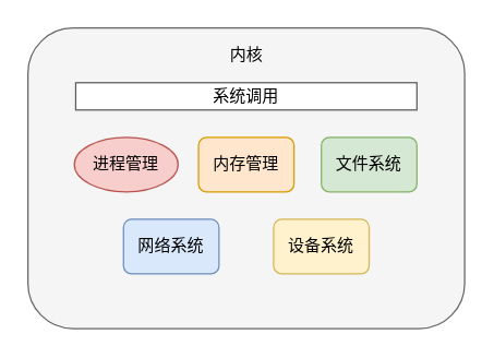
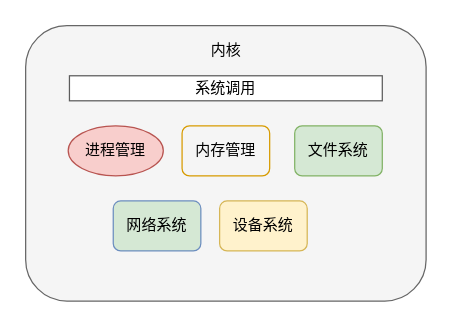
  <mxCell id="0" />
  <mxCell id="1" parent="0" />
  <mxCell id="2" value="" style="rounded=1;whiteSpace=wrap;html=1;fontFamily=Helvetica;fillColor=#f5f5f5;strokeColor=#666666;fontColor=#333333;fontStyle=2;verticalAlign=top;" vertex="1" parent="1"><mxGeometry x="20" y="20" width="320" height="220" as="geometry" /></mxCell>
  <mxCell id="3" value="内核" style="text;html=1;resizable=0;autosize=1;align=center;verticalAlign=middle;points=[];fillColor=none;strokeColor=none;rounded=0;shadow=1;fontFamily=Helvetica;" vertex="1" parent="1"><mxGeometry x="160" y="30" width="40" height="20" as="geometry" /></mxCell>
  <mxCell id="4" value="系统调用" style="whiteSpace=wrap;html=1;shadow=0;gradientColor=none;fontFamily=Helvetica;strokeColor=#5C5C5C;glass=0;rounded=0;" vertex="1" parent="1"><mxGeometry x="55" y="60" width="250" height="20" as="geometry" /></mxCell>
  <mxCell id="5" value="进程管理" style="ellipse;whiteSpace=wrap;html=1;shadow=0;glass=0;strokeColor=#b85450;fontFamily=Helvetica;fillColor=#f8cecc;" vertex="1" parent="1"><mxGeometry x="54" y="100" width="76" height="40" as="geometry" /></mxCell>
- <mxCell id="6" value="内存管理" style="rounded=1;whiteSpace=wrap;html=1;shadow=0;glass=0;strokeColor=#d79b00;fontFamily=Helvetica;fillColor=#ffe6cc;" vertex="1" parent="1"><mxGeometry x="145" y="100" width="70" height="40" as="geometry" /></mxCell>
+ <mxCell id="6" value="内存管理" style="rounded=1;whiteSpace=wrap;html=1;shadow=0;glass=0;strokeColor=#d79b00;fontFamily=Helvetica;fillColor=#f5f5f5;" vertex="1" parent="1"><mxGeometry x="145" y="100" width="70" height="40" as="geometry" /></mxCell>
  <mxCell id="7" value="文件系统" style="rounded=1;whiteSpace=wrap;html=1;shadow=0;glass=0;strokeColor=#82b366;fontFamily=Helvetica;fillColor=#d5e8d4;" vertex="1" parent="1"><mxGeometry x="235" y="100" width="70" height="40" as="geometry" /></mxCell>
- <mxCell id="8" value="网络系统" style="rounded=1;whiteSpace=wrap;html=1;shadow=0;glass=0;strokeColor=#6c8ebf;fontFamily=Helvetica;fillColor=#dae8fc;" vertex="1" parent="1"><mxGeometry x="90" y="160" width="70" height="40" as="geometry" /></mxCell>
- <mxCell id="9" value="设备系统" style="rounded=1;whiteSpace=wrap;html=1;shadow=0;glass=0;strokeColor=#d6b656;fontFamily=Helvetica;fillColor=#fff2cc;" vertex="1" parent="1"><mxGeometry x="200" y="160" width="70" height="40" as="geometry" /></mxCell>
+ <mxCell id="8" value="网络系统" style="rounded=1;whiteSpace=wrap;html=1;shadow=0;glass=0;strokeColor=#6c8ebf;fontFamily=Helvetica;fillColor=#d5e8d4;" vertex="1" parent="1"><mxGeometry x="90" y="160" width="70" height="40" as="geometry" /></mxCell>
+ <mxCell id="9" value="设备系统" style="rounded=1;whiteSpace=wrap;html=1;shadow=0;glass=0;strokeColor=#d6b656;fontFamily=Helvetica;fillColor=#fff2cc;" vertex="1" parent="1"><mxGeometry x="175" y="160" width="70" height="40" as="geometry" /></mxCell>
